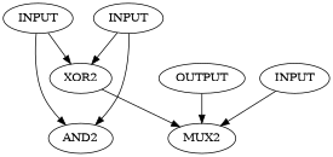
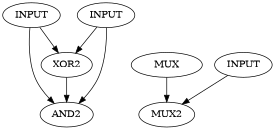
  digraph {
    n1 [label=INPUT]
    n2 [label=AND2]
    n3 [label=XOR2]
    n4 [label=MUX2 sel=M1_AND]
    n5 [label=INPUT]
    n6 [label=INPUT]
-   n7 [label=OUTPUT]
+   n7 [label=MUX]
    n1 -> n2
    n1 -> n3
-   n3 -> n4
+   n3 -> n2
    n5 -> n2
    n5 -> n3
    n6 -> n4
    n7 -> n4
  }
